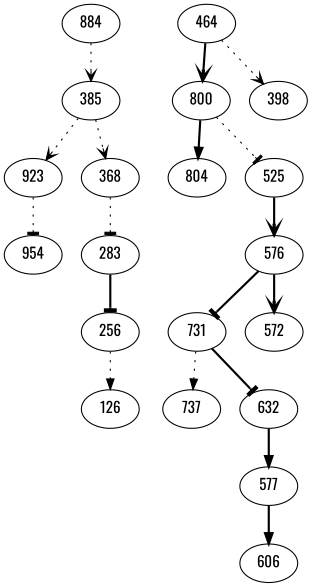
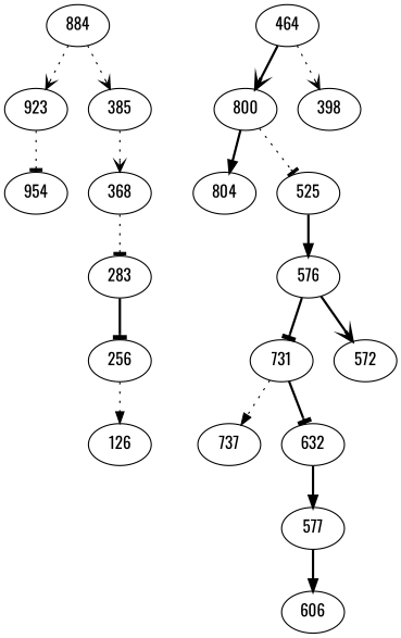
  digraph {
    fontname=Oswald
    node [fontname=Oswald]
    edge [arrowhead=tee fontname=Oswald style=dotted]
    923
    954
    884
    385
    368
    800
    804
    525
    576
    731
    737
    632
    577
    606
    572
    464
    398
    283
    256
    126
    923 -> 954
-   385 -> 923 [arrowhead=vee]
+   884 -> 923 [arrowhead=vee]
    884 -> 385 [arrowhead=vee]
    385 -> 368 [arrowhead=vee]
    368 -> 283
    800 -> 804 [arrowhead=normal style=bold]
    800 -> 525
-   525 -> 576 [arrowhead=vee style=bold]
+   525 -> 576 [arrowhead=normal style=bold]
    576 -> 731 [style=bold]
    576 -> 572 [arrowhead=vee style=bold]
    731 -> 737 [arrowhead=normal]
    731 -> 632 [style=bold]
    632 -> 577 [arrowhead=normal style=bold]
    577 -> 606 [arrowhead=normal style=bold]
    464 -> 800 [arrowhead=vee style=bold]
    464 -> 398 [arrowhead=vee]
    283 -> 256 [style=bold]
    256 -> 126 [arrowhead=normal]
  }
